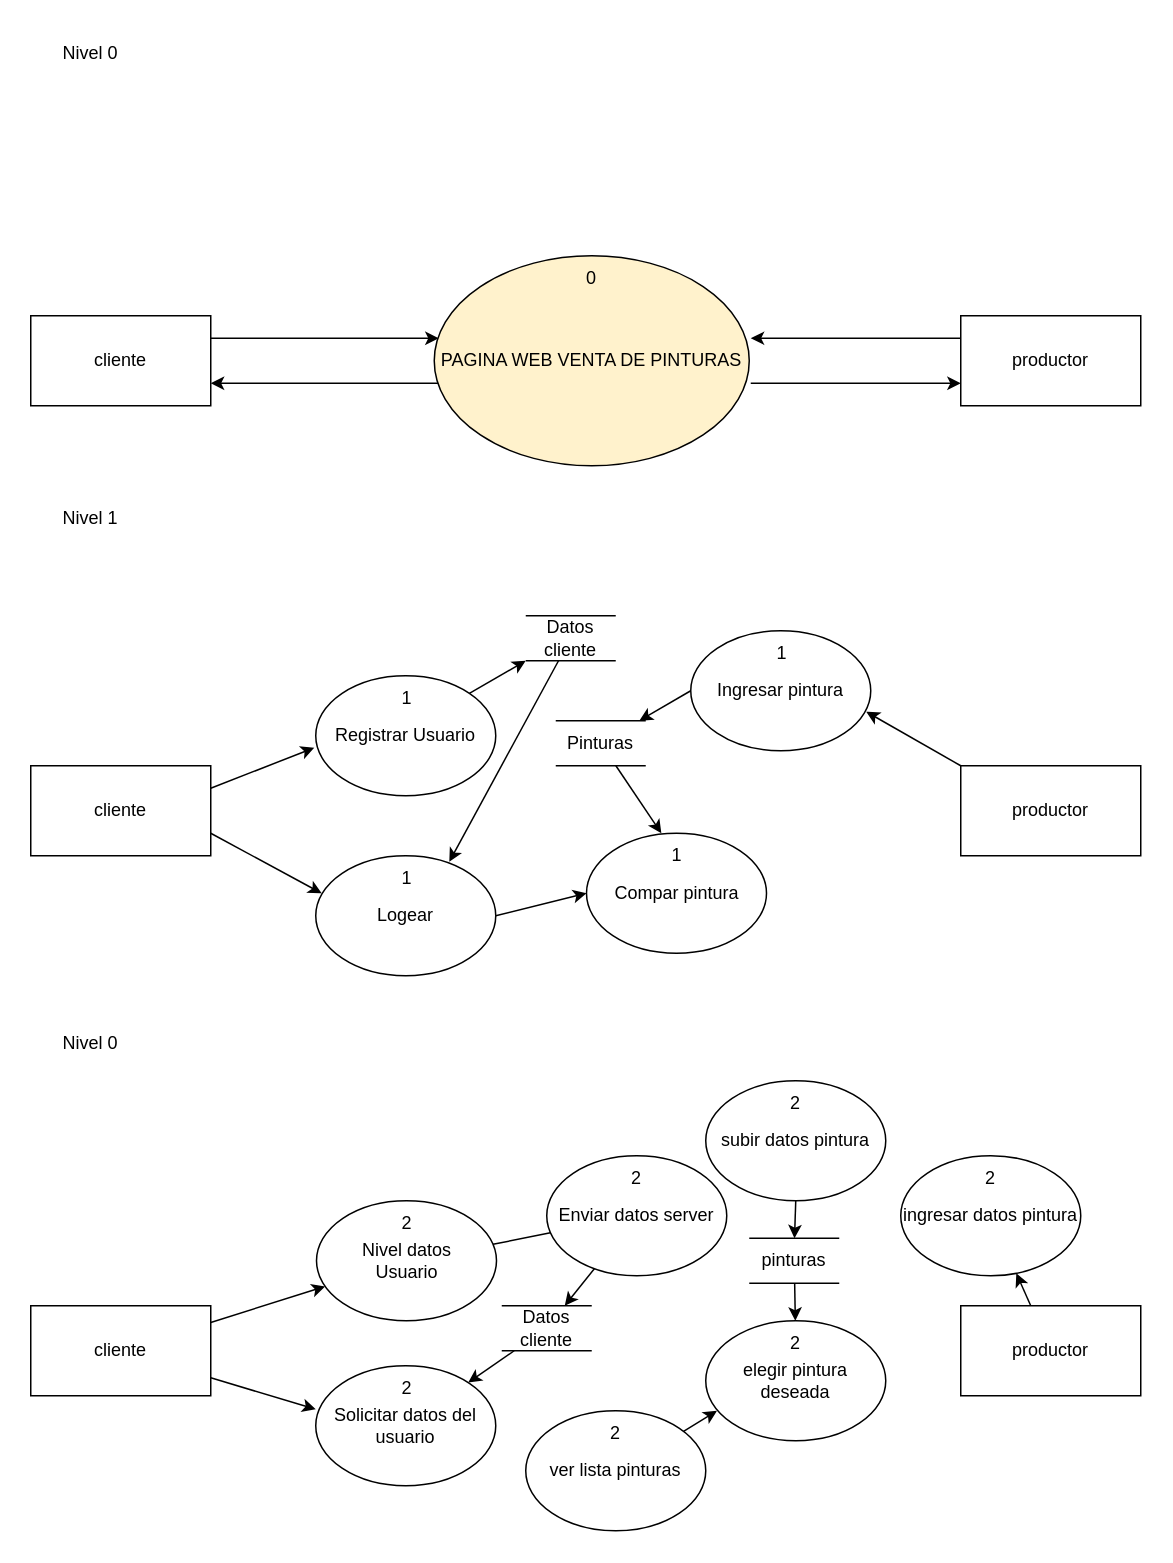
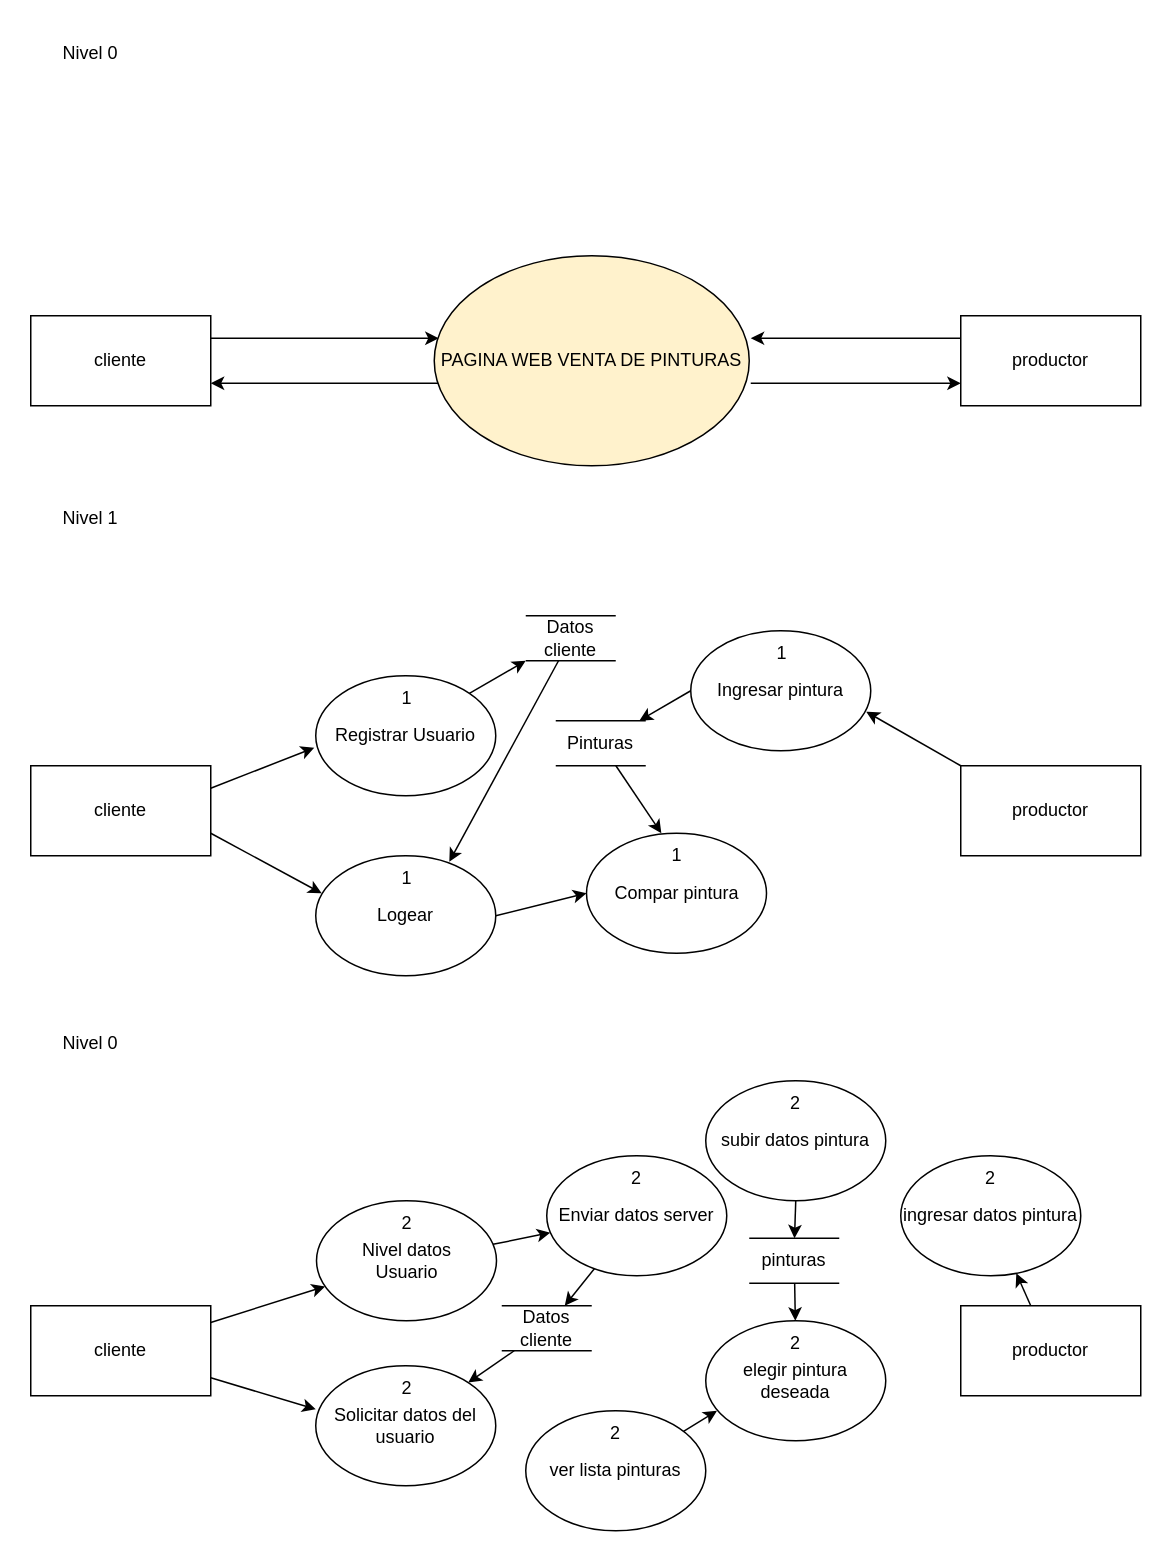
  <mxCell id="0" />
  <mxCell id="1" parent="0" />
  <mxCell id="2" style="edgeStyle=orthogonalEdgeStyle;rounded=0;orthogonalLoop=1;jettySize=auto;html=1;exitX=1;exitY=0.25;exitDx=0;exitDy=0;entryX=0.014;entryY=0.393;entryDx=0;entryDy=0;entryPerimeter=0;" edge="1" parent="1" source="4" target="6"><mxGeometry relative="1" as="geometry" /></mxCell>
  <mxCell id="3" style="edgeStyle=orthogonalEdgeStyle;rounded=0;orthogonalLoop=1;jettySize=auto;html=1;exitX=1;exitY=0.75;exitDx=0;exitDy=0;entryX=0.019;entryY=0.607;entryDx=0;entryDy=0;entryPerimeter=0;endArrow=none;endFill=0;startArrow=classic;startFill=1;" edge="1" parent="1" source="4" target="6"><mxGeometry relative="1" as="geometry" /></mxCell>
  <mxCell id="4" value="cliente" style="rounded=0;whiteSpace=wrap;html=1;" vertex="1" parent="1"><mxGeometry x="20" y="210" width="120" height="60" as="geometry" /></mxCell>
  <mxCell id="5" value="Nivel 0" style="text;html=1;strokeColor=none;fillColor=none;align=center;verticalAlign=middle;whiteSpace=wrap;rounded=0;" vertex="1" parent="1"><mxGeometry x="30" y="20" width="60" height="30" as="geometry" /></mxCell>
  <mxCell id="6" value="PAGINA WEB VENTA DE PINTURAS" style="ellipse;whiteSpace=wrap;html=1;rounded=0;fillColor=#fff2cc;" vertex="1" parent="1"><mxGeometry x="289" y="170" width="210" height="140" as="geometry" /></mxCell>
  <mxCell id="7" style="edgeStyle=orthogonalEdgeStyle;rounded=0;orthogonalLoop=1;jettySize=auto;html=1;exitX=0;exitY=0.25;exitDx=0;exitDy=0;" edge="1" parent="1" source="9"><mxGeometry relative="1" as="geometry"><mxPoint x="500" y="225" as="targetPoint" /></mxGeometry></mxCell>
  <mxCell id="8" style="edgeStyle=orthogonalEdgeStyle;rounded=0;orthogonalLoop=1;jettySize=auto;html=1;exitX=0;exitY=0.75;exitDx=0;exitDy=0;startArrow=classic;startFill=1;endArrow=none;endFill=0;" edge="1" parent="1" source="9"><mxGeometry relative="1" as="geometry"><mxPoint x="500" y="255" as="targetPoint" /></mxGeometry></mxCell>
  <mxCell id="9" value="productor" style="rounded=0;whiteSpace=wrap;html=1;" vertex="1" parent="1"><mxGeometry x="640" y="210" width="120" height="60" as="geometry" /></mxCell>
  <mxCell id="10" value="Nivel 1" style="text;html=1;strokeColor=none;fillColor=none;align=center;verticalAlign=middle;whiteSpace=wrap;rounded=0;" vertex="1" parent="1"><mxGeometry x="30" y="330" width="60" height="30" as="geometry" /></mxCell>
- <mxCell id="11" value="0" style="text;html=1;strokeColor=none;fillColor=none;align=center;verticalAlign=middle;whiteSpace=wrap;rounded=0;" vertex="1" parent="1"><mxGeometry x="364" y="170" width="60" height="30" as="geometry" /></mxCell>
  <mxCell id="12" style="rounded=0;orthogonalLoop=1;jettySize=auto;html=1;exitX=1;exitY=0.25;exitDx=0;exitDy=0;entryX=-0.008;entryY=0.6;entryDx=0;entryDy=0;entryPerimeter=0;" edge="1" parent="1" source="14" target="18"><mxGeometry relative="1" as="geometry" /></mxCell>
  <mxCell id="13" style="rounded=0;orthogonalLoop=1;jettySize=auto;html=1;exitX=1;exitY=0.75;exitDx=0;exitDy=0;entryX=0.033;entryY=0.313;entryDx=0;entryDy=0;entryPerimeter=0;strokeColor=default;" edge="1" parent="1" source="14" target="25"><mxGeometry relative="1" as="geometry" /></mxCell>
  <mxCell id="14" value="cliente" style="rounded=0;whiteSpace=wrap;html=1;" vertex="1" parent="1"><mxGeometry x="20" y="510" width="120" height="60" as="geometry" /></mxCell>
  <mxCell id="15" style="edgeStyle=none;orthogonalLoop=1;jettySize=auto;html=1;exitX=0;exitY=0;exitDx=0;exitDy=0;entryX=0.975;entryY=0.675;entryDx=0;entryDy=0;entryPerimeter=0;" edge="1" parent="1" source="16" target="30"><mxGeometry relative="1" as="geometry" /></mxCell>
  <mxCell id="16" value="productor" style="rounded=0;whiteSpace=wrap;html=1;" vertex="1" parent="1"><mxGeometry x="640" y="510" width="120" height="60" as="geometry" /></mxCell>
  <mxCell id="17" style="rounded=0;orthogonalLoop=1;jettySize=auto;html=1;exitX=1;exitY=0;exitDx=0;exitDy=0;entryX=0;entryY=1;entryDx=0;entryDy=0;" edge="1" parent="1" source="18" target="20"><mxGeometry relative="1" as="geometry" /></mxCell>
  <mxCell id="18" value="Registrar Usuario" style="ellipse;whiteSpace=wrap;html=1;rounded=0;" vertex="1" parent="1"><mxGeometry x="210" y="450" width="120" height="80" as="geometry" /></mxCell>
  <mxCell id="19" value="1" style="text;html=1;strokeColor=none;fillColor=none;align=center;verticalAlign=middle;whiteSpace=wrap;rounded=0;" vertex="1" parent="1"><mxGeometry x="240.5" y="450" width="60" height="30" as="geometry" /></mxCell>
  <mxCell id="20" value="Datos cliente" style="text;html=1;strokeColor=none;fillColor=none;align=center;verticalAlign=middle;whiteSpace=wrap;rounded=0;" vertex="1" parent="1"><mxGeometry x="350" y="410" width="60" height="30" as="geometry" /></mxCell>
  <mxCell id="21" value="" style="endArrow=none;html=1;rounded=0;entryX=1;entryY=0;entryDx=0;entryDy=0;exitX=0;exitY=0;exitDx=0;exitDy=0;" edge="1" parent="1" source="20" target="20"><mxGeometry width="50" height="50" relative="1" as="geometry"><mxPoint x="330" y="530" as="sourcePoint" /><mxPoint x="380" y="480" as="targetPoint" /></mxGeometry></mxCell>
  <mxCell id="22" value="" style="endArrow=none;html=1;rounded=0;entryX=1;entryY=0;entryDx=0;entryDy=0;exitX=0;exitY=0;exitDx=0;exitDy=0;" edge="1" parent="1"><mxGeometry width="50" height="50" relative="1" as="geometry"><mxPoint x="350" y="440" as="sourcePoint" /><mxPoint x="410" y="440" as="targetPoint" /></mxGeometry></mxCell>
  <mxCell id="23" style="edgeStyle=none;orthogonalLoop=1;jettySize=auto;html=1;exitX=0.742;exitY=0.05;exitDx=0;exitDy=0;endArrow=none;endFill=0;startArrow=classic;startFill=1;exitPerimeter=0;" edge="1" parent="1" source="25" target="20"><mxGeometry relative="1" as="geometry" /></mxCell>
  <mxCell id="24" style="edgeStyle=none;orthogonalLoop=1;jettySize=auto;html=1;exitX=1;exitY=0.5;exitDx=0;exitDy=0;entryX=0;entryY=0.5;entryDx=0;entryDy=0;" edge="1" parent="1" source="25" target="27"><mxGeometry relative="1" as="geometry" /></mxCell>
  <mxCell id="25" value="Logear" style="ellipse;whiteSpace=wrap;html=1;rounded=0;" vertex="1" parent="1"><mxGeometry x="210" y="570" width="120" height="80" as="geometry" /></mxCell>
  <mxCell id="26" value="1" style="text;html=1;strokeColor=none;fillColor=none;align=center;verticalAlign=middle;whiteSpace=wrap;rounded=0;" vertex="1" parent="1"><mxGeometry x="240.5" y="570" width="60" height="30" as="geometry" /></mxCell>
  <mxCell id="27" value="Compar pintura" style="ellipse;whiteSpace=wrap;html=1;" vertex="1" parent="1"><mxGeometry x="390.5" y="555" width="120" height="80" as="geometry" /></mxCell>
  <mxCell id="28" value="1" style="text;html=1;strokeColor=none;fillColor=none;align=center;verticalAlign=middle;whiteSpace=wrap;rounded=0;" vertex="1" parent="1"><mxGeometry x="420.5" y="555" width="60" height="30" as="geometry" /></mxCell>
  <mxCell id="29" style="edgeStyle=none;orthogonalLoop=1;jettySize=auto;html=1;exitX=0;exitY=0.5;exitDx=0;exitDy=0;" edge="1" parent="1" source="30" target="33"><mxGeometry relative="1" as="geometry" /></mxCell>
  <mxCell id="30" value="Ingresar pintura" style="ellipse;whiteSpace=wrap;html=1;" vertex="1" parent="1"><mxGeometry x="460" y="420" width="120" height="80" as="geometry" /></mxCell>
  <mxCell id="31" value="1" style="text;html=1;strokeColor=none;fillColor=none;align=center;verticalAlign=middle;whiteSpace=wrap;rounded=0;" vertex="1" parent="1"><mxGeometry x="490.5" y="420" width="60" height="30" as="geometry" /></mxCell>
  <mxCell id="32" value="" style="edgeStyle=none;orthogonalLoop=1;jettySize=auto;html=1;" edge="1" parent="1" source="33" target="28"><mxGeometry relative="1" as="geometry" /></mxCell>
  <mxCell id="33" value="Pinturas" style="text;html=1;strokeColor=none;fillColor=none;align=center;verticalAlign=middle;whiteSpace=wrap;rounded=0;" vertex="1" parent="1"><mxGeometry x="370" y="480" width="60" height="30" as="geometry" /></mxCell>
  <mxCell id="34" value="" style="endArrow=none;html=1;rounded=0;entryX=1;entryY=0;entryDx=0;entryDy=0;exitX=0;exitY=0;exitDx=0;exitDy=0;" edge="1" parent="1" source="33" target="33"><mxGeometry width="50" height="50" relative="1" as="geometry"><mxPoint x="350" y="600" as="sourcePoint" /><mxPoint x="400" y="550" as="targetPoint" /></mxGeometry></mxCell>
  <mxCell id="35" value="" style="endArrow=none;html=1;rounded=0;entryX=1;entryY=0;entryDx=0;entryDy=0;exitX=0;exitY=0;exitDx=0;exitDy=0;" edge="1" parent="1"><mxGeometry width="50" height="50" relative="1" as="geometry"><mxPoint x="370" y="510" as="sourcePoint" /><mxPoint x="430" y="510" as="targetPoint" /></mxGeometry></mxCell>
  <mxCell id="36" value="" style="edgeStyle=none;orthogonalLoop=1;jettySize=auto;html=1;" edge="1" parent="1" source="38" target="43"><mxGeometry relative="1" as="geometry" /></mxCell>
  <mxCell id="37" value="" style="edgeStyle=none;orthogonalLoop=1;jettySize=auto;html=1;entryX=0;entryY=0.363;entryDx=0;entryDy=0;entryPerimeter=0;" edge="1" parent="1" source="38" target="45"><mxGeometry relative="1" as="geometry" /></mxCell>
  <mxCell id="38" value="cliente" style="rounded=0;whiteSpace=wrap;html=1;" vertex="1" parent="1"><mxGeometry x="20" y="870" width="120" height="60" as="geometry" /></mxCell>
  <mxCell id="39" value="Nivel 0" style="text;html=1;strokeColor=none;fillColor=none;align=center;verticalAlign=middle;whiteSpace=wrap;rounded=0;" vertex="1" parent="1"><mxGeometry x="30" y="680" width="60" height="30" as="geometry" /></mxCell>
  <mxCell id="40" value="" style="edgeStyle=none;orthogonalLoop=1;jettySize=auto;html=1;" edge="1" parent="1" source="41" target="59"><mxGeometry relative="1" as="geometry" /></mxCell>
  <mxCell id="41" value="productor" style="rounded=0;whiteSpace=wrap;html=1;" vertex="1" parent="1"><mxGeometry x="640" y="870" width="120" height="60" as="geometry" /></mxCell>
- <mxCell id="42" value="" style="edgeStyle=none;orthogonalLoop=1;jettySize=auto;html=1;endArrow=none;" edge="1" parent="1" source="43" target="52"><mxGeometry relative="1" as="geometry" /></mxCell>
+ <mxCell id="42" value="" style="edgeStyle=none;orthogonalLoop=1;jettySize=auto;html=1;" edge="1" parent="1" source="43" target="52"><mxGeometry relative="1" as="geometry" /></mxCell>
  <mxCell id="43" value="Nivel datos&lt;br&gt;Usuario" style="ellipse;whiteSpace=wrap;html=1;rounded=0;" vertex="1" parent="1"><mxGeometry x="210.5" y="800" width="120" height="80" as="geometry" /></mxCell>
  <mxCell id="44" value="2" style="text;html=1;strokeColor=none;fillColor=none;align=center;verticalAlign=middle;whiteSpace=wrap;rounded=0;" vertex="1" parent="1"><mxGeometry x="241" y="800" width="60" height="30" as="geometry" /></mxCell>
  <mxCell id="45" value="Solicitar datos del usuario" style="ellipse;whiteSpace=wrap;html=1;rounded=0;" vertex="1" parent="1"><mxGeometry x="210" y="910" width="120" height="80" as="geometry" /></mxCell>
  <mxCell id="46" value="2" style="text;html=1;strokeColor=none;fillColor=none;align=center;verticalAlign=middle;whiteSpace=wrap;rounded=0;" vertex="1" parent="1"><mxGeometry x="240.5" y="910" width="60" height="30" as="geometry" /></mxCell>
  <mxCell id="47" value="" style="edgeStyle=none;orthogonalLoop=1;jettySize=auto;html=1;" edge="1" parent="1" source="48" target="45"><mxGeometry relative="1" as="geometry" /></mxCell>
  <mxCell id="48" value="Datos cliente" style="text;html=1;strokeColor=none;fillColor=none;align=center;verticalAlign=middle;whiteSpace=wrap;rounded=0;" vertex="1" parent="1"><mxGeometry x="334" y="870" width="60" height="30" as="geometry" /></mxCell>
  <mxCell id="49" value="" style="endArrow=none;html=1;rounded=0;entryX=1;entryY=0;entryDx=0;entryDy=0;exitX=0;exitY=0;exitDx=0;exitDy=0;" edge="1" parent="1" source="48" target="48"><mxGeometry width="50" height="50" relative="1" as="geometry"><mxPoint x="314" y="990" as="sourcePoint" /><mxPoint x="364" y="940" as="targetPoint" /></mxGeometry></mxCell>
  <mxCell id="50" value="" style="endArrow=none;html=1;rounded=0;entryX=1;entryY=0;entryDx=0;entryDy=0;exitX=0;exitY=0;exitDx=0;exitDy=0;" edge="1" parent="1"><mxGeometry width="50" height="50" relative="1" as="geometry"><mxPoint x="334" y="900" as="sourcePoint" /><mxPoint x="394" y="900" as="targetPoint" /></mxGeometry></mxCell>
  <mxCell id="51" value="" style="edgeStyle=none;orthogonalLoop=1;jettySize=auto;html=1;" edge="1" parent="1" source="52" target="48"><mxGeometry relative="1" as="geometry" /></mxCell>
  <mxCell id="52" value="Enviar datos server" style="ellipse;whiteSpace=wrap;html=1;rounded=0;" vertex="1" parent="1"><mxGeometry x="364" y="770" width="120" height="80" as="geometry" /></mxCell>
  <mxCell id="53" value="2" style="text;html=1;strokeColor=none;fillColor=none;align=center;verticalAlign=middle;whiteSpace=wrap;rounded=0;" vertex="1" parent="1"><mxGeometry x="394" y="770" width="60" height="30" as="geometry" /></mxCell>
  <mxCell id="54" style="edgeStyle=none;orthogonalLoop=1;jettySize=auto;html=1;entryX=0.062;entryY=0.751;entryDx=0;entryDy=0;entryPerimeter=0;" edge="1" parent="1" source="55" target="57"><mxGeometry relative="1" as="geometry"><mxPoint x="473.24" y="942.8" as="sourcePoint" /></mxGeometry></mxCell>
  <mxCell id="55" value="ver lista pinturas" style="ellipse;whiteSpace=wrap;html=1;" vertex="1" parent="1"><mxGeometry x="350" y="940" width="120" height="80" as="geometry" /></mxCell>
  <mxCell id="56" value="2" style="text;html=1;strokeColor=none;fillColor=none;align=center;verticalAlign=middle;whiteSpace=wrap;rounded=0;" vertex="1" parent="1"><mxGeometry x="380" y="940" width="60" height="30" as="geometry" /></mxCell>
  <mxCell id="57" value="elegir pintura deseada" style="ellipse;whiteSpace=wrap;html=1;" vertex="1" parent="1"><mxGeometry x="470" y="880" width="120" height="80" as="geometry" /></mxCell>
  <mxCell id="58" value="2" style="text;html=1;strokeColor=none;fillColor=none;align=center;verticalAlign=middle;whiteSpace=wrap;rounded=0;" vertex="1" parent="1"><mxGeometry x="500" y="880" width="60" height="30" as="geometry" /></mxCell>
  <mxCell id="59" value="ingresar datos pintura" style="ellipse;whiteSpace=wrap;html=1;rounded=0;" vertex="1" parent="1"><mxGeometry x="600" y="770" width="120" height="80" as="geometry" /></mxCell>
  <mxCell id="60" value="2" style="text;html=1;strokeColor=none;fillColor=none;align=center;verticalAlign=middle;whiteSpace=wrap;rounded=0;" vertex="1" parent="1"><mxGeometry x="630" y="770" width="60" height="30" as="geometry" /></mxCell>
  <mxCell id="61" value="" style="edgeStyle=none;orthogonalLoop=1;jettySize=auto;html=1;" edge="1" parent="1" source="62" target="65"><mxGeometry relative="1" as="geometry" /></mxCell>
  <mxCell id="62" value="subir datos pintura" style="ellipse;whiteSpace=wrap;html=1;" vertex="1" parent="1"><mxGeometry x="470" y="720" width="120" height="80" as="geometry" /></mxCell>
  <mxCell id="63" value="2" style="text;html=1;strokeColor=none;fillColor=none;align=center;verticalAlign=middle;whiteSpace=wrap;rounded=0;" vertex="1" parent="1"><mxGeometry x="500" y="720" width="60" height="30" as="geometry" /></mxCell>
  <mxCell id="64" value="" style="edgeStyle=none;orthogonalLoop=1;jettySize=auto;html=1;" edge="1" parent="1" source="65" target="58"><mxGeometry relative="1" as="geometry" /></mxCell>
  <mxCell id="65" value="pinturas" style="text;html=1;strokeColor=none;fillColor=none;align=center;verticalAlign=middle;whiteSpace=wrap;rounded=0;" vertex="1" parent="1"><mxGeometry x="499" y="825" width="60" height="30" as="geometry" /></mxCell>
  <mxCell id="66" value="" style="endArrow=none;html=1;rounded=0;entryX=1;entryY=0;entryDx=0;entryDy=0;exitX=0;exitY=0;exitDx=0;exitDy=0;" edge="1" parent="1" source="65" target="65"><mxGeometry width="50" height="50" relative="1" as="geometry"><mxPoint x="479" y="945" as="sourcePoint" /><mxPoint x="529" y="895" as="targetPoint" /></mxGeometry></mxCell>
  <mxCell id="67" value="" style="endArrow=none;html=1;rounded=0;entryX=1;entryY=0;entryDx=0;entryDy=0;exitX=0;exitY=0;exitDx=0;exitDy=0;" edge="1" parent="1"><mxGeometry width="50" height="50" relative="1" as="geometry"><mxPoint x="499" y="855" as="sourcePoint" /><mxPoint x="559" y="855" as="targetPoint" /></mxGeometry></mxCell>
